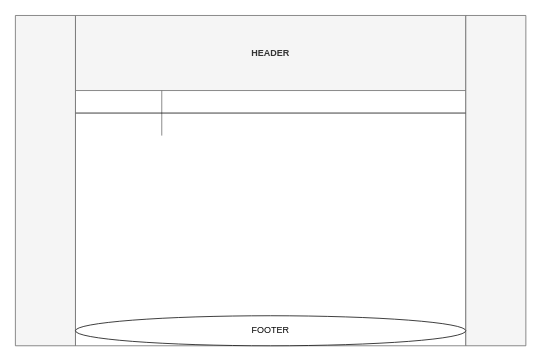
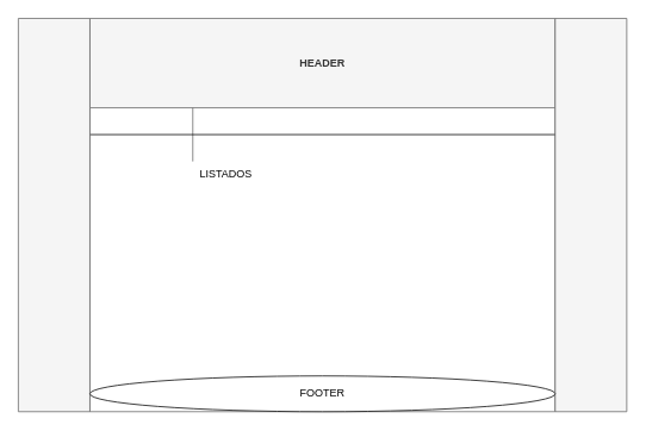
  <mxCell id="0" />
  <mxCell id="1" parent="0" />
  <mxCell id="2" value="HEADER" style="shape=table;startSize=100;container=1;collapsible=0;childLayout=tableLayout;fixedRows=1;rowLines=0;fontStyle=1;align=center;pointerEvents=1;fillColor=#f5f5f5;strokeColor=#666666;fontColor=#333333;" vertex="1" parent="1"><mxGeometry x="100" y="20" width="520" height="440" as="geometry" /></mxCell>
  <mxCell id="3" value="" style="shape=partialRectangle;html=1;whiteSpace=wrap;collapsible=0;dropTarget=0;pointerEvents=1;fillColor=none;top=0;left=0;bottom=1;right=0;points=[[0,0.5],[1,0.5]];portConstraint=eastwest;" vertex="1" parent="2"><mxGeometry y="100" width="520" height="30" as="geometry" /></mxCell>
  <mxCell id="4" value="" style="shape=partialRectangle;html=1;whiteSpace=wrap;connectable=0;fillColor=none;top=0;left=0;bottom=0;right=0;overflow=hidden;pointerEvents=1;" vertex="1" parent="3"><mxGeometry width="115" height="30" as="geometry"><mxRectangle width="115" height="30" as="alternateBounds" /></mxGeometry></mxCell>
  <mxCell id="5" value="" style="shape=partialRectangle;html=1;whiteSpace=wrap;collapsible=0;dropTarget=0;pointerEvents=1;fillColor=none;top=0;left=0;bottom=0;right=0;points=[[0,0.5],[1,0.5]];portConstraint=eastwest;" vertex="1" parent="2"><mxGeometry y="130" width="520" height="30" as="geometry" /></mxCell>
  <mxCell id="6" value="" style="shape=partialRectangle;html=1;whiteSpace=wrap;connectable=0;fillColor=none;top=0;left=0;bottom=0;right=0;overflow=hidden;pointerEvents=1;" vertex="1" parent="5"><mxGeometry width="115" height="30" as="geometry"><mxRectangle width="115" height="30" as="alternateBounds" /></mxGeometry></mxCell>
  <mxCell id="7" value="" style="shape=partialRectangle;html=1;whiteSpace=wrap;connectable=0;fillColor=none;top=0;left=0;bottom=0;right=0;align=left;spacingLeft=6;overflow=hidden;pointerEvents=1;" vertex="1" parent="5"><mxGeometry x="115" width="405" height="30" as="geometry"><mxRectangle width="405" height="30" as="alternateBounds" /></mxGeometry></mxCell>
  <mxCell id="8" value="" style="shape=partialRectangle;html=1;whiteSpace=wrap;collapsible=0;dropTarget=0;pointerEvents=1;fillColor=none;top=0;left=0;bottom=0;right=0;points=[[0,0.5],[1,0.5]];portConstraint=eastwest;" vertex="1" parent="2"><mxGeometry y="160" width="520" height="30" as="geometry" /></mxCell>
+ <mxCell id="9" value="LISTADOS" style="shape=partialRectangle;html=1;whiteSpace=wrap;connectable=0;fillColor=none;top=0;left=0;bottom=0;right=0;align=left;spacingLeft=6;overflow=hidden;pointerEvents=1;" vertex="1" parent="8"><mxGeometry x="115" width="405" height="30" as="geometry"><mxRectangle width="405" height="30" as="alternateBounds" /></mxGeometry></mxCell>
  <mxCell id="10" value="" style="verticalLabelPosition=bottom;verticalAlign=top;html=1;shape=mxgraph.basic.rect;fillColor2=none;strokeWidth=1;size=20;indent=5;fillColor=#f5f5f5;fontColor=#333333;strokeColor=#666666;" vertex="1" parent="1"><mxGeometry x="20" y="20" width="80" height="440" as="geometry" /></mxCell>
  <mxCell id="11" value="" style="verticalLabelPosition=bottom;verticalAlign=top;html=1;shape=mxgraph.basic.rect;fillColor2=none;strokeWidth=1;size=20;indent=5;fillColor=#f5f5f5;fontColor=#333333;strokeColor=#666666;" vertex="1" parent="1"><mxGeometry x="620" y="20" width="80" height="440" as="geometry" /></mxCell>
  <mxCell id="12" value="FOOTER" style="ellipse;whiteSpace=wrap;html=1;" vertex="1" parent="1"><mxGeometry x="100" y="420" width="520" height="40" as="geometry" /></mxCell>
